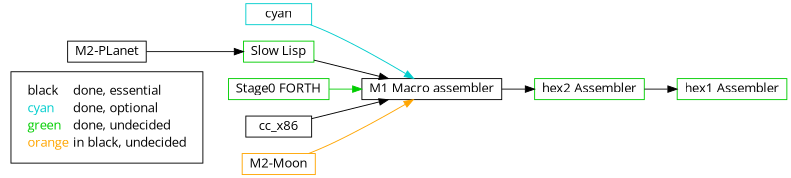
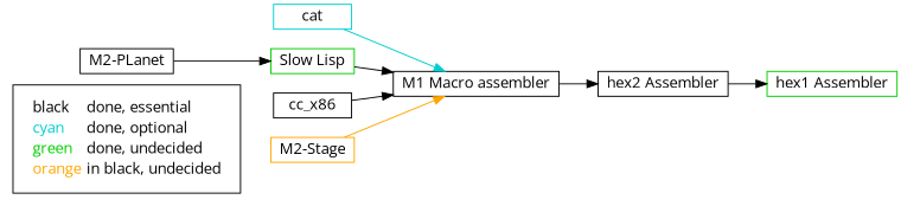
  digraph {
    fontname="Open Sans"
    rankdir=LR
    node [fontname="Open Sans" shape=box color=black]
    edge [color=black fontname="Open Sans"]
    n1 [height=0.25 label=<<table border="0" cellpadding="2" cellspacing="0" cellborder="0">       <tr><td align="left"><font color="black">black</font></td><td align="left">done, essential</td></tr>       <tr><td align="left"><font color="cyan3">cyan</font></td><td align="left">done, optional</td></tr>       <tr><td align="left"><font color="green3">green</font></td><td align="left">done, undecided</td></tr> <!--      <tr><td align="left"><font color="red1">red</font></td><td align="left">in progress, essential</td></tr> !-->       <tr><td align="left"><font color="orange">orange</font></td><td align="left">in black, undecided</td></tr>       </table>> shape=plaintext width=1 color=""]
    n2 [color=green3 height=0.25 label="hex1 Assembler" width=1]
-   n3 [color=green3 height=0.25 label="hex2 Assembler" width=1]
+   n3 [height=0.25 label="hex2 Assembler" width=1]
    n4 [height=0.25 label="M1 Macro assembler" width=1]
-   n5 [color=cyan3 height=0.25 label=cyan width=1]
+   n5 [color=cyan3 height=0.25 label=cat width=1]
    n6 [color=green3 height=0.25 label="Slow Lisp" width=1]
-   n7 [color=green3 height=0.25 label="Stage0 FORTH" width=1]
    n8 [height=0.25 label=cc_x86 width=1]
    n9 [height=0.25 label="M2-PLanet" width=1]
-   n10 [color=orange height=0.25 label="M2-Moon" width=1]
+   n10 [color=orange height=0.25 label="M2-Stage" width=1]
    subgraph cluster_1 {
      n1
    }
    n3 -> n2 [height=0.25]
    n4 -> n3 [height=0.25]
    n5 -> n4 [color=cyan3 height=0.25]
    n6 -> n4 [height=0.25]
-   n7 -> n4 [color=green3 height=0.25]
    n8 -> n4 [height=0.25]
    n9 -> n6 [height=0.25]
    n10 -> n4 [color=orange height=0.25]
  }
